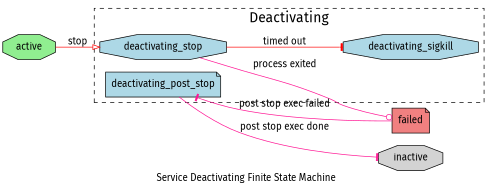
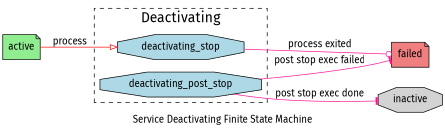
  digraph {
    fontname="Fira Sans"
    label="Service Deactivating Finite State Machine"
    rankdir=LR
    style=solid
    node [fillcolor=lightblue fontname="Fira Sans" shape=octagon style=filled]
    edge [arrowhead=tee color=deeppink fontname="Fira Sans"]
    n1 [fillcolor=lightgray label=inactive]
-   n2 [fillcolor=lightgreen label=active]
+   n2 [fillcolor=lightgreen label=active shape=note]
    n3 [label=deactivating_stop]
-   n4 [label=deactivating_sigkill]
-   n5 [label=deactivating_post_stop shape=note]
+   n5 [label=deactivating_post_stop]
    n6 [fillcolor=lightcoral label=failed shape=note]
    subgraph sub_1 {
      rank=max
      n1
    }
    subgraph sub_2 {
      rank=same
      n2
    }
    subgraph cluster_3 {
      fontsize=20
      label=Deactivating
      style=dashed
      n3
-     n4
      n5
    }
-   n2 -> n3 [arrowhead=onormal color=red label=stop]
-   n3 -> n4 [color=red label="timed out"]
+   n2 -> n3 [arrowhead=onormal color=red label=process]
    n3 -> n6 [arrowhead=odot label="process exited"]
    n5 -> n1 [label="post stop exec done"]
-   n6 -> n5 [label="post stop exec failed"]
+   n5 -> n6 [label="post stop exec failed"]
  }
